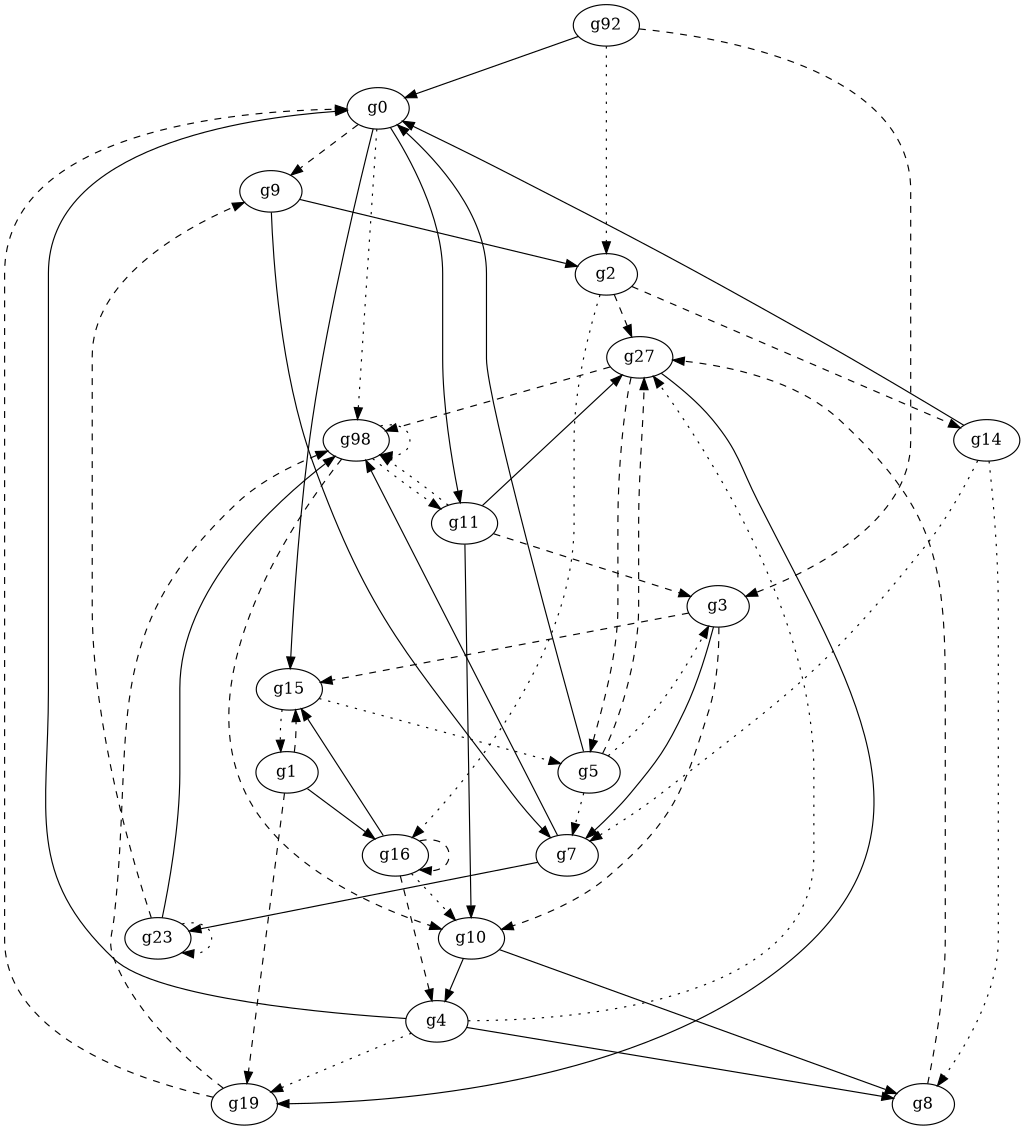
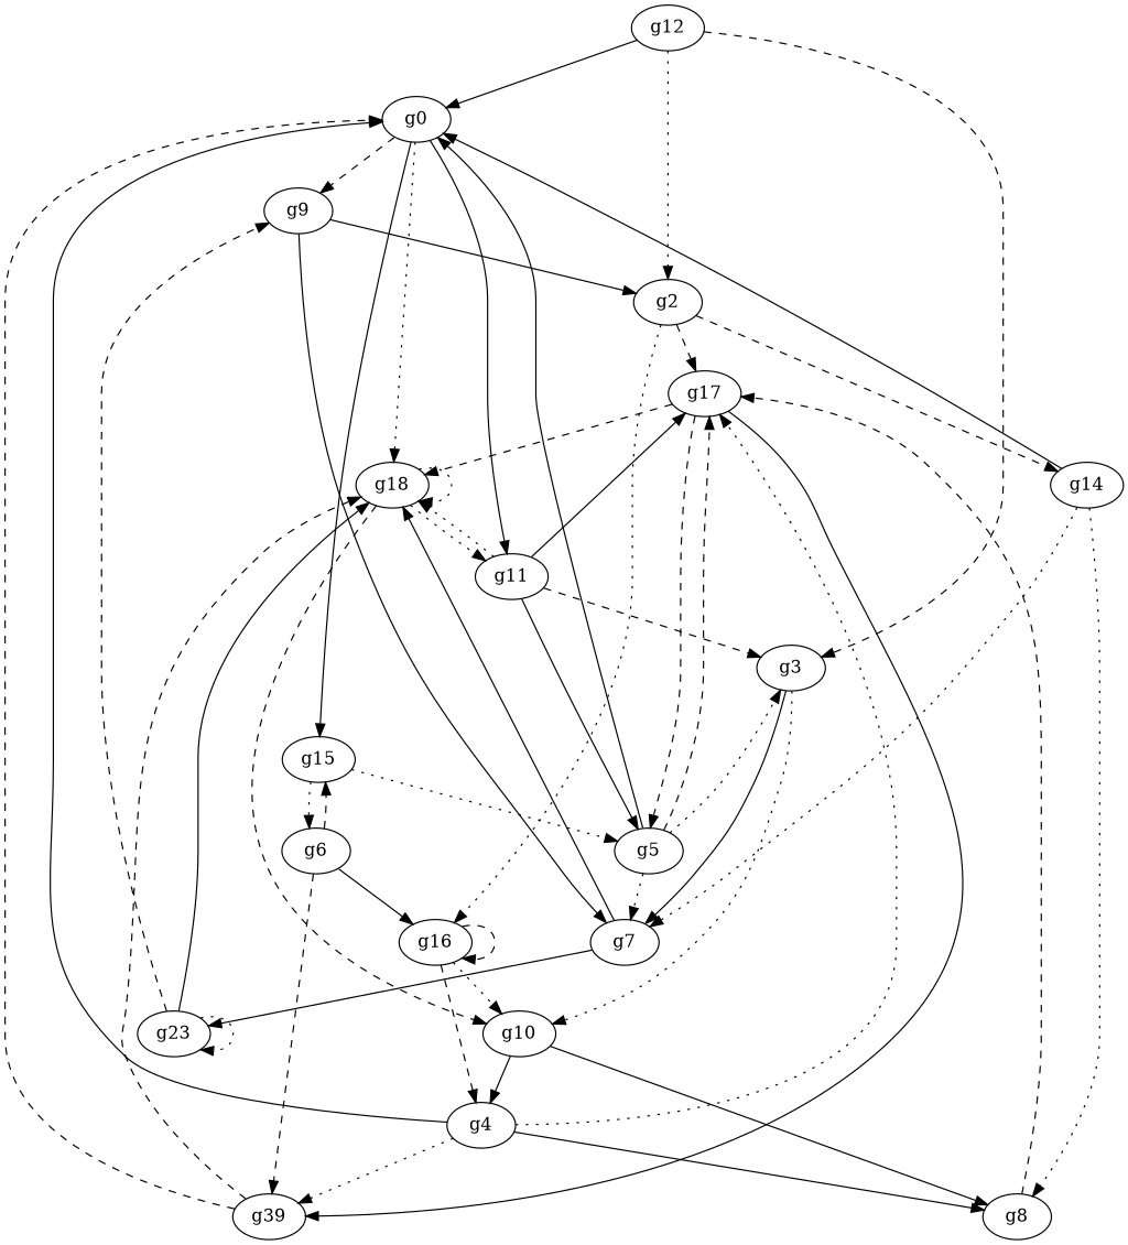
  digraph {
    edge [style=solid]
    g0
    g9
-   g18 [label=g98]
+   g18
    g15
    g11
    g2
    g7
    g10
-   g6 [label=g1]
+   g6
    g5
-   g17 [label=g27]
+   g17
    g3
    g16
    g14
    n15 [label=g23]
    g4
    g8
-   g19
-   g12 [label=g92]
+   g19 [label=g39]
+   g12
    g0 -> g9 [style=dashed]
    g0 -> g18 [style=dotted]
    g0 -> g15
    g0 -> g11
    g9 -> g2
    g9 -> g7
    g18 -> g18 [style=dotted]
    g18 -> g11 [style=dotted]
    g18 -> g10 [style=dashed]
    g15 -> g6 [style=dotted]
    g15 -> g5 [style=dotted]
    g11 -> g18 [style=dotted]
-   g11 -> g10
+   g11 -> g5
    g11 -> g17
    g11 -> g3 [style=dashed]
    g2 -> g17 [style=dashed]
    g2 -> g16 [style=dotted]
    g2 -> g14 [style=dashed]
    g7 -> g18
    g7 -> n15
    g10 -> g4
    g10 -> g8
    g6 -> g15 [style=dashed]
    g6 -> g16
    g6 -> g19 [style=dashed]
    g5 -> g0
    g5 -> g7 [style=dotted]
    g5 -> g17 [style=dashed]
    g5 -> g3 [style=dotted]
    g17 -> g18 [style=dashed]
    g17 -> g5 [style=dashed]
    g17 -> g19
-   g3 -> g15 [style=dashed]
    g3 -> g7
-   g3 -> g10 [style=dashed]
-   g16 -> g15
+   g3 -> g10 [style=dotted]
    g16 -> g10 [style=dotted]
    g16 -> g16 [style=dashed]
    g16 -> g4 [style=dashed]
    g14 -> g0
    g14 -> g7 [style=dotted]
    g14 -> g8 [style=dotted]
    n15 -> g9 [style=dashed]
    n15 -> g18
    n15 -> n15 [style=dotted]
    g4 -> g0
    g4 -> g17 [style=dotted]
    g4 -> g8
    g4 -> g19 [style=dotted]
    g8 -> g17 [style=dashed]
    g19 -> g0 [style=dashed]
    g19 -> g18 [style=dashed]
    g12 -> g0
    g12 -> g2 [style=dotted]
    g12 -> g3 [style=dashed]
  }
